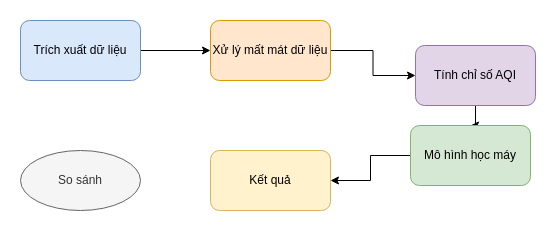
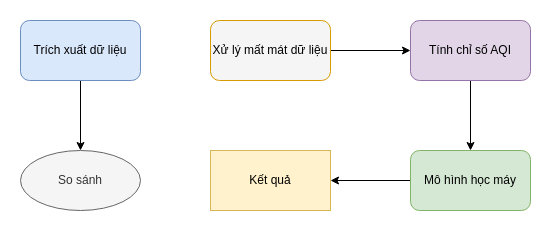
  <mxCell id="0" />
  <mxCell id="1" parent="0" />
- <mxCell id="2" value="" style="edgeStyle=orthogonalEdgeStyle;rounded=0;orthogonalLoop=1;jettySize=auto;html=1;" edge="1" parent="1" source="3" target="5"><mxGeometry relative="1" as="geometry" /></mxCell>
+ <mxCell id="2" value="" style="edgeStyle=orthogonalEdgeStyle;rounded=0;orthogonalLoop=1;jettySize=auto;html=1;" edge="1" parent="1" source="3" target="11"><mxGeometry relative="1" as="geometry" /></mxCell>
  <mxCell id="3" value="Trích xuất dữ liệu" style="rounded=1;whiteSpace=wrap;html=1;fillColor=#dae8fc;strokeColor=#6c8ebf;" vertex="1" parent="1"><mxGeometry x="20" y="20" width="120" height="60" as="geometry" /></mxCell>
  <mxCell id="4" value="" style="edgeStyle=orthogonalEdgeStyle;rounded=0;orthogonalLoop=1;jettySize=auto;html=1;" edge="1" parent="1" source="5" target="7"><mxGeometry relative="1" as="geometry" /></mxCell>
- <mxCell id="5" value="Xử lý mất mát dữ liệu" style="rounded=1;whiteSpace=wrap;html=1;fillColor=#ffe6cc;strokeColor=#d79b00;" vertex="1" parent="1"><mxGeometry x="210" y="20" width="120" height="60" as="geometry" /></mxCell>
+ <mxCell id="5" value="Xử lý mất mát dữ liệu" style="rounded=1;whiteSpace=wrap;html=1;fillColor=#f5f5f5;strokeColor=#d79b00;" vertex="1" parent="1"><mxGeometry x="210" y="20" width="120" height="60" as="geometry" /></mxCell>
  <mxCell id="6" value="" style="edgeStyle=orthogonalEdgeStyle;rounded=0;orthogonalLoop=1;jettySize=auto;html=1;" edge="1" parent="1" source="7" target="9"><mxGeometry relative="1" as="geometry" /></mxCell>
- <mxCell id="7" value="Tính chỉ số AQI" style="rounded=1;whiteSpace=wrap;html=1;fillColor=#e1d5e7;strokeColor=#9673a6;" vertex="1" parent="1"><mxGeometry x="415" y="45" width="120" height="60" as="geometry" /></mxCell>
+ <mxCell id="7" value="Tính chỉ số AQI" style="rounded=1;whiteSpace=wrap;html=1;fillColor=#e1d5e7;strokeColor=#9673a6;" vertex="1" parent="1"><mxGeometry x="410" y="20" width="120" height="60" as="geometry" /></mxCell>
  <mxCell id="8" value="" style="edgeStyle=orthogonalEdgeStyle;rounded=0;orthogonalLoop=1;jettySize=auto;html=1;" edge="1" parent="1" source="9" target="10"><mxGeometry relative="1" as="geometry" /></mxCell>
- <mxCell id="9" value="Mô hình học máy" style="rounded=1;whiteSpace=wrap;html=1;fillColor=#d5e8d4;strokeColor=#82b366;" vertex="1" parent="1"><mxGeometry x="410" y="125" width="120" height="60" as="geometry" /></mxCell>
- <mxCell id="10" value="Kết quả" style="rounded=1;whiteSpace=wrap;html=1;fillColor=#fff2cc;strokeColor=#d6b656;" vertex="1" parent="1"><mxGeometry x="210" y="150" width="120" height="60" as="geometry" /></mxCell>
+ <mxCell id="9" value="Mô hình học máy" style="rounded=1;whiteSpace=wrap;html=1;fillColor=#d5e8d4;strokeColor=#82b366;" vertex="1" parent="1"><mxGeometry x="410" y="150" width="120" height="60" as="geometry" /></mxCell>
+ <mxCell id="10" value="Kết quả" style="whiteSpace=wrap;html=1;fillColor=#fff2cc;strokeColor=#d6b656;rounded=0;" vertex="1" parent="1"><mxGeometry x="210" y="150" width="120" height="60" as="geometry" /></mxCell>
  <mxCell id="11" value="So sánh" style="ellipse;whiteSpace=wrap;html=1;fillColor=#f5f5f5;fontColor=#333333;strokeColor=#666666;" vertex="1" parent="1"><mxGeometry x="20" y="150" width="120" height="60" as="geometry" /></mxCell>
